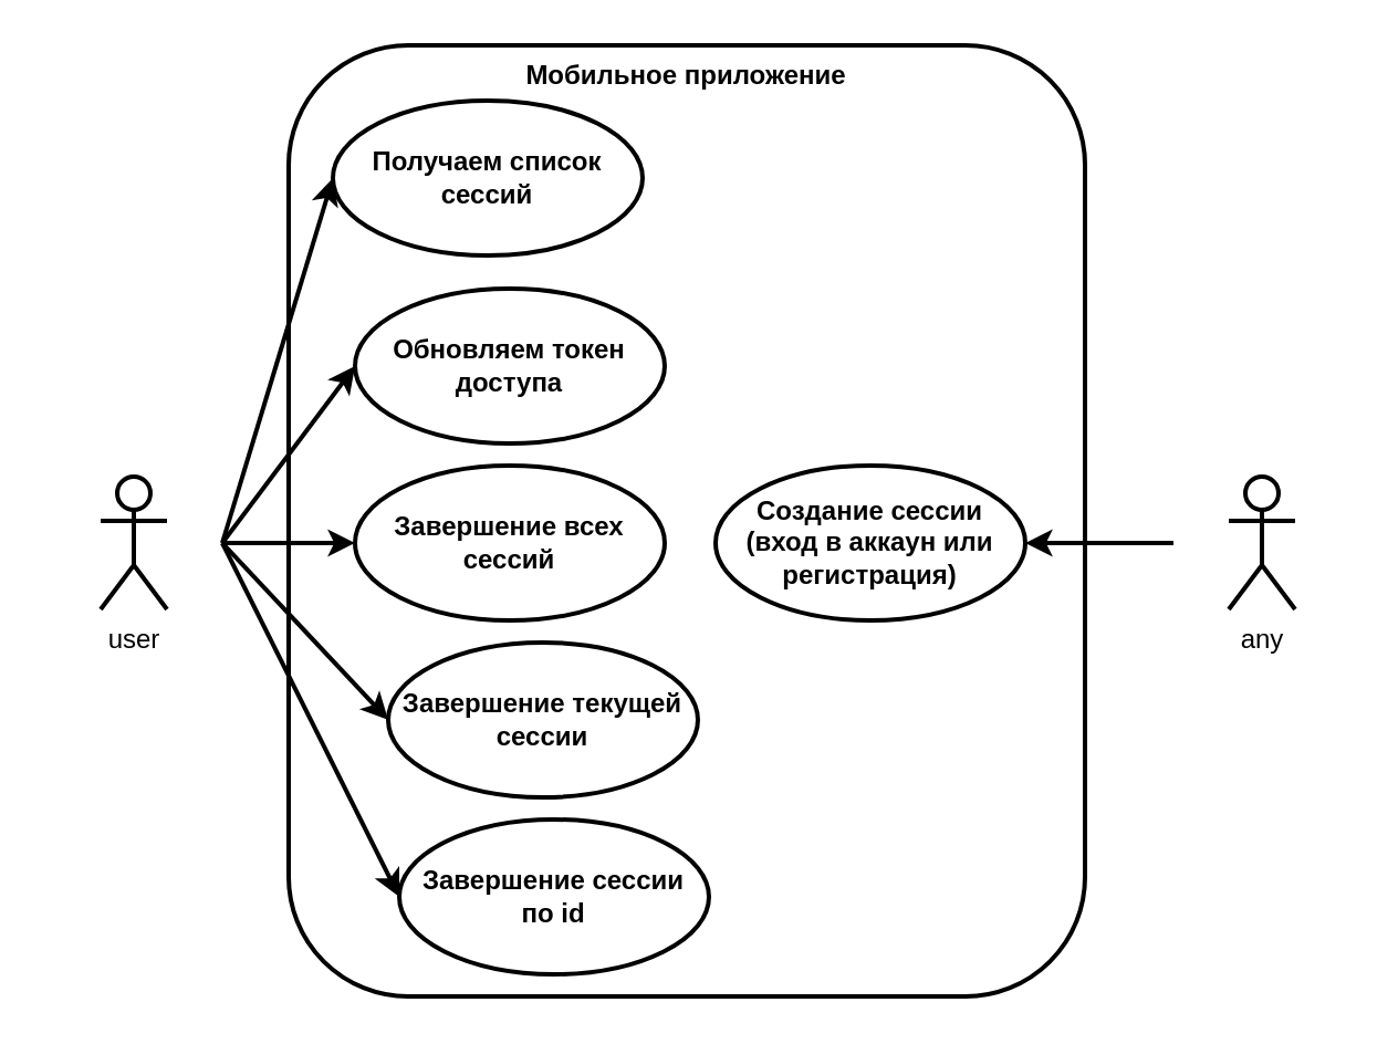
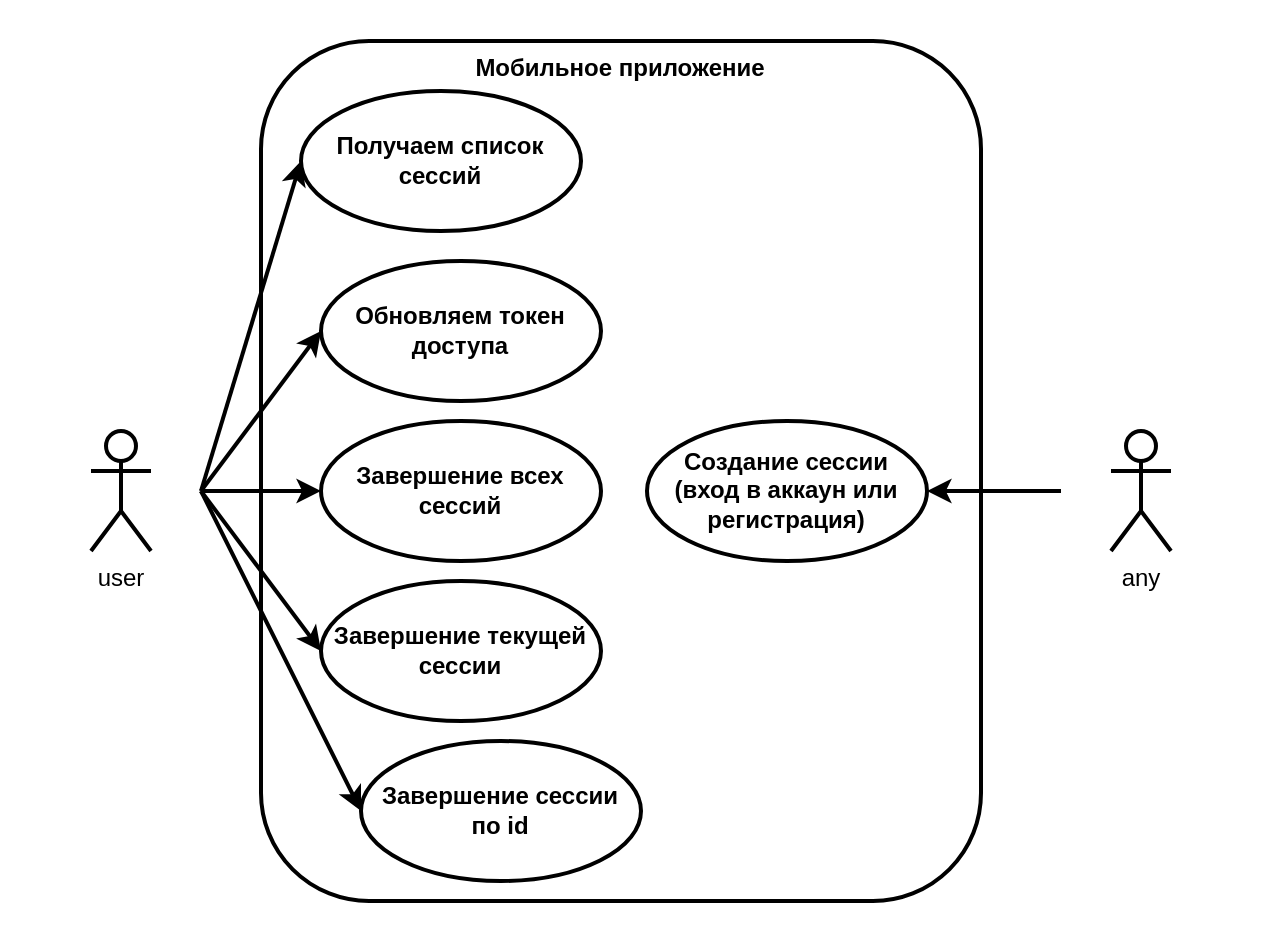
  <mxCell id="0" />
  <mxCell id="1" parent="0" />
  <mxCell id="2" value="&amp;nbsp;" style="html=1;whiteSpace=wrap;strokeColor=none;fillColor=none;strokeWidth=2;" parent="1" vertex="1"><mxGeometry x="20" y="185" width="80" height="120" as="geometry" /></mxCell>
  <mxCell id="3" value="&lt;b&gt;Мобильное приложение&lt;/b&gt;" style="html=1;whiteSpace=wrap;rounded=1;strokeWidth=2;verticalAlign=top;" parent="1" vertex="1"><mxGeometry x="130" y="20" width="360" height="430" as="geometry" /></mxCell>
  <mxCell id="4" value="user" style="shape=umlActor;verticalLabelPosition=bottom;verticalAlign=top;html=1;strokeWidth=2;" parent="1" vertex="1"><mxGeometry x="45" y="215" width="30" height="60" as="geometry" /></mxCell>
  <mxCell id="5" value="&lt;b&gt;Создание сессии&lt;br&gt;(вход в аккаун или регистрация)&lt;br&gt;&lt;/b&gt;" style="ellipse;whiteSpace=wrap;html=1;strokeWidth=2;" parent="1" vertex="1"><mxGeometry x="323" y="210" width="140" height="70" as="geometry" /></mxCell>
  <mxCell id="6" value="&lt;b&gt;Получаем список&lt;br&gt;сессий&lt;/b&gt;" style="ellipse;whiteSpace=wrap;html=1;strokeWidth=2;" parent="1" vertex="1"><mxGeometry x="150" y="45" width="140" height="70" as="geometry" /></mxCell>
  <mxCell id="7" value="&lt;b&gt;Обновляем токен доступа&lt;/b&gt;" style="ellipse;whiteSpace=wrap;html=1;strokeWidth=2;" parent="1" vertex="1"><mxGeometry x="160" y="130" width="140" height="70" as="geometry" /></mxCell>
  <mxCell id="8" value="&lt;b&gt;Завершение всех сессий&lt;/b&gt;" style="ellipse;whiteSpace=wrap;html=1;strokeWidth=2;" parent="1" vertex="1"><mxGeometry x="160" y="210" width="140" height="70" as="geometry" /></mxCell>
  <mxCell id="9" value="&lt;b&gt;Завершение сессии&lt;br&gt;по id&lt;/b&gt;" style="ellipse;whiteSpace=wrap;html=1;strokeWidth=2;" parent="1" vertex="1"><mxGeometry x="180" y="370" width="140" height="70" as="geometry" /></mxCell>
  <mxCell id="10" style="rounded=0;orthogonalLoop=1;jettySize=auto;html=1;exitX=1;exitY=0.5;exitDx=0;exitDy=0;entryX=0;entryY=0.5;entryDx=0;entryDy=0;strokeWidth=2;" parent="1" source="2" target="6" edge="1"><mxGeometry relative="1" as="geometry" /></mxCell>
  <mxCell id="11" style="rounded=0;orthogonalLoop=1;jettySize=auto;html=1;exitX=1;exitY=0.5;exitDx=0;exitDy=0;strokeWidth=2;entryX=0;entryY=0.5;entryDx=0;entryDy=0;" parent="1" source="2" target="7" edge="1"><mxGeometry relative="1" as="geometry" /></mxCell>
  <mxCell id="12" style="rounded=0;orthogonalLoop=1;jettySize=auto;html=1;exitX=1;exitY=0.5;exitDx=0;exitDy=0;entryX=0;entryY=0.5;entryDx=0;entryDy=0;strokeWidth=2;" parent="1" source="2" target="8" edge="1"><mxGeometry relative="1" as="geometry" /></mxCell>
  <mxCell id="13" style="rounded=0;orthogonalLoop=1;jettySize=auto;html=1;exitX=1;exitY=0.5;exitDx=0;exitDy=0;entryX=0;entryY=0.5;entryDx=0;entryDy=0;strokeWidth=2;" parent="1" source="2" target="9" edge="1"><mxGeometry relative="1" as="geometry" /></mxCell>
  <mxCell id="14" style="rounded=0;orthogonalLoop=1;jettySize=auto;html=1;exitX=0;exitY=0.5;exitDx=0;exitDy=0;entryX=1;entryY=0.5;entryDx=0;entryDy=0;strokeWidth=2;" parent="1" source="15" target="5" edge="1"><mxGeometry relative="1" as="geometry" /></mxCell>
  <mxCell id="15" value="&amp;nbsp;" style="html=1;whiteSpace=wrap;strokeColor=none;fillColor=none;strokeWidth=2;" parent="1" vertex="1"><mxGeometry x="530" y="185" width="80" height="120" as="geometry" /></mxCell>
  <mxCell id="16" value="any" style="shape=umlActor;verticalLabelPosition=bottom;verticalAlign=top;html=1;strokeWidth=2;" parent="1" vertex="1"><mxGeometry x="555" y="215" width="30" height="60" as="geometry" /></mxCell>
- <mxCell id="17" value="&lt;b&gt;Завершение текущей сессии&lt;/b&gt;" style="ellipse;whiteSpace=wrap;html=1;strokeWidth=2;" parent="1" vertex="1"><mxGeometry x="175" y="290" width="140" height="70" as="geometry" /></mxCell>
+ <mxCell id="17" value="&lt;b&gt;Завершение текущей сессии&lt;/b&gt;" style="ellipse;whiteSpace=wrap;html=1;strokeWidth=2;" parent="1" vertex="1"><mxGeometry x="160" y="290" width="140" height="70" as="geometry" /></mxCell>
  <mxCell id="18" style="rounded=0;orthogonalLoop=1;jettySize=auto;html=1;exitX=1;exitY=0.5;exitDx=0;exitDy=0;entryX=0;entryY=0.5;entryDx=0;entryDy=0;strokeWidth=2;" parent="1" source="2" target="17" edge="1"><mxGeometry relative="1" as="geometry" /></mxCell>
